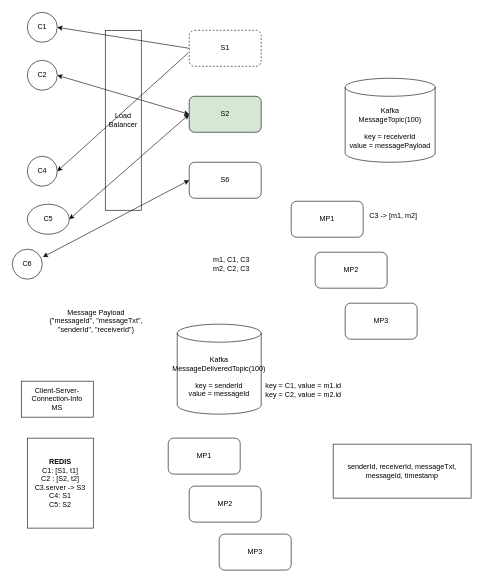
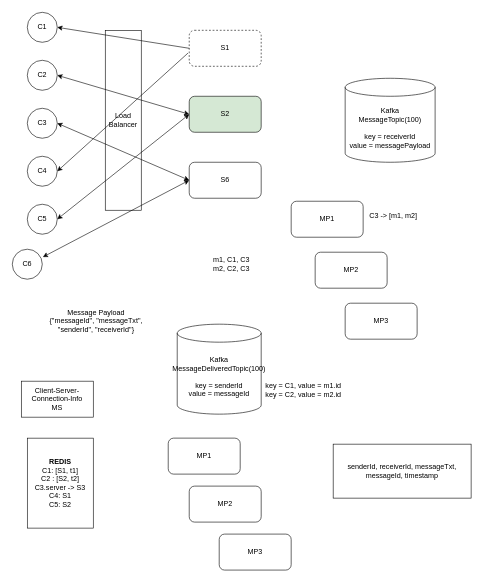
  <mxCell id="0" />
  <mxCell id="1" parent="0" />
- <mxCell id="2" value="C5" style="ellipse;whiteSpace=wrap;html=1;" parent="1" vertex="1"><mxGeometry x="45" y="340" width="70" height="50" as="geometry" /></mxCell>
+ <mxCell id="2" value="C5" style="ellipse;whiteSpace=wrap;html=1;" parent="1" vertex="1"><mxGeometry x="45" y="340" width="50" height="50" as="geometry" /></mxCell>
  <mxCell id="3" value="C4" style="ellipse;whiteSpace=wrap;html=1;" parent="1" vertex="1"><mxGeometry x="45" y="260" width="50" height="50" as="geometry" /></mxCell>
+ <mxCell id="4" value="C3" style="ellipse;whiteSpace=wrap;html=1;" parent="1" vertex="1"><mxGeometry x="45" y="180" width="50" height="50" as="geometry" /></mxCell>
  <mxCell id="5" value="C2" style="ellipse;whiteSpace=wrap;html=1;" parent="1" vertex="1"><mxGeometry x="45" y="100" width="50" height="50" as="geometry" /></mxCell>
  <mxCell id="6" value="C1" style="ellipse;whiteSpace=wrap;html=1;" parent="1" vertex="1"><mxGeometry x="45" y="20" width="50" height="50" as="geometry" /></mxCell>
  <mxCell id="7" value="&lt;div&gt;Load&lt;/div&gt;&lt;div&gt;Balancer&lt;br&gt;&lt;/div&gt;" style="rounded=0;whiteSpace=wrap;html=1;" parent="1" vertex="1"><mxGeometry x="175" y="50" width="60" height="300" as="geometry" /></mxCell>
  <mxCell id="8" value="S1" style="rounded=1;whiteSpace=wrap;html=1;dashed=1;" parent="1" vertex="1"><mxGeometry x="315" y="50" width="120" height="60" as="geometry" /></mxCell>
  <mxCell id="9" value="S2" style="rounded=1;whiteSpace=wrap;html=1;fillColor=#d5e8d4;" parent="1" vertex="1"><mxGeometry x="315" y="160" width="120" height="60" as="geometry" /></mxCell>
  <mxCell id="10" value="S6" style="rounded=1;whiteSpace=wrap;html=1;" parent="1" vertex="1"><mxGeometry x="315" y="270" width="120" height="60" as="geometry" /></mxCell>
  <mxCell id="11" value="" style="endArrow=none;startArrow=classic;html=1;exitX=1;exitY=0.5;exitDx=0;exitDy=0;entryX=0;entryY=0.5;entryDx=0;entryDy=0;" parent="1" source="6" target="8" edge="1"><mxGeometry width="50" height="50" relative="1" as="geometry"><mxPoint x="355" y="280" as="sourcePoint" /><mxPoint x="405" y="230" as="targetPoint" /></mxGeometry></mxCell>
  <mxCell id="12" value="" style="endArrow=classic;startArrow=classic;html=1;exitX=1;exitY=0.5;exitDx=0;exitDy=0;entryX=0;entryY=0.5;entryDx=0;entryDy=0;" parent="1" source="5" target="9" edge="1"><mxGeometry width="50" height="50" relative="1" as="geometry"><mxPoint x="355" y="280" as="sourcePoint" /><mxPoint x="405" y="230" as="targetPoint" /></mxGeometry></mxCell>
+ <mxCell id="13" value="" style="endArrow=classic;startArrow=classic;html=1;exitX=1;exitY=0.5;exitDx=0;exitDy=0;entryX=0;entryY=0.5;entryDx=0;entryDy=0;" parent="1" source="4" target="10" edge="1"><mxGeometry width="50" height="50" relative="1" as="geometry"><mxPoint x="355" y="280" as="sourcePoint" /><mxPoint x="405" y="230" as="targetPoint" /></mxGeometry></mxCell>
  <mxCell id="14" value="" style="endArrow=none;startArrow=classic;html=1;exitX=1;exitY=0.5;exitDx=0;exitDy=0;entryX=-0.017;entryY=0.633;entryDx=0;entryDy=0;entryPerimeter=0;" parent="1" source="3" target="8" edge="1"><mxGeometry width="50" height="50" relative="1" as="geometry"><mxPoint x="355" y="280" as="sourcePoint" /><mxPoint x="405" y="230" as="targetPoint" /></mxGeometry></mxCell>
  <mxCell id="15" value="" style="endArrow=classic;startArrow=classic;html=1;exitX=1;exitY=0.5;exitDx=0;exitDy=0;entryX=0;entryY=0.5;entryDx=0;entryDy=0;" parent="1" source="2" target="9" edge="1"><mxGeometry width="50" height="50" relative="1" as="geometry"><mxPoint x="355" y="280" as="sourcePoint" /><mxPoint x="405" y="230" as="targetPoint" /></mxGeometry></mxCell>
  <mxCell id="16" value="&lt;div&gt;&lt;b&gt;REDIS&lt;/b&gt;&lt;br&gt;&lt;/div&gt;&lt;div&gt;C1: [S1, t1]&lt;br&gt;&lt;/div&gt;&lt;div&gt;C2 : [S2, t2]&lt;br&gt;&lt;/div&gt;&lt;div&gt;C3.server -&amp;gt; S3&lt;br&gt;&lt;/div&gt;&lt;div&gt;C4: S1&lt;br&gt;&lt;/div&gt;&lt;div&gt;C5: S2&lt;br&gt;&lt;/div&gt;" style="rounded=0;whiteSpace=wrap;html=1;" parent="1" vertex="1"><mxGeometry x="45" y="730" width="110" height="150" as="geometry" /></mxCell>
  <mxCell id="17" value="&lt;div&gt;Kafka&lt;/div&gt;&lt;div&gt;MessageTopic(100)&lt;br&gt;&lt;/div&gt;&lt;div&gt;&lt;br&gt;&lt;/div&gt;&lt;div&gt;key = receiverId&lt;/div&gt;&lt;div&gt;value = messagePayload&lt;br&gt;&lt;/div&gt;" style="shape=cylinder3;whiteSpace=wrap;html=1;boundedLbl=1;backgroundOutline=1;size=15;" parent="1" vertex="1"><mxGeometry x="575" y="130" width="150" height="140" as="geometry" /></mxCell>
  <mxCell id="18" value="&lt;div&gt;Message Payload&lt;/div&gt;&lt;div&gt;{&quot;messageId&quot;, &quot;messageTxt&quot;, &quot;senderId&quot;, &quot;receiverId&quot;}&lt;br&gt;&lt;/div&gt;" style="text;html=1;strokeColor=none;fillColor=none;align=center;verticalAlign=middle;whiteSpace=wrap;rounded=0;" parent="1" vertex="1"><mxGeometry x="55" y="500" width="210" height="70" as="geometry" /></mxCell>
  <mxCell id="19" value="&lt;div&gt;m1, C1, C3&lt;/div&gt;&lt;div&gt;m2, C2, C3&lt;br&gt;&lt;/div&gt;" style="text;html=1;align=center;verticalAlign=middle;resizable=0;points=[];autosize=1;strokeColor=none;fillColor=none;" parent="1" vertex="1"><mxGeometry x="345" y="425" width="80" height="30" as="geometry" /></mxCell>
  <mxCell id="20" value="MP1" style="rounded=1;whiteSpace=wrap;html=1;" parent="1" vertex="1"><mxGeometry x="485" y="335" width="120" height="60" as="geometry" /></mxCell>
  <mxCell id="21" value="MP2" style="rounded=1;whiteSpace=wrap;html=1;" parent="1" vertex="1"><mxGeometry x="525" y="420" width="120" height="60" as="geometry" /></mxCell>
  <mxCell id="22" value="MP3" style="rounded=1;whiteSpace=wrap;html=1;" parent="1" vertex="1"><mxGeometry x="575" y="505" width="120" height="60" as="geometry" /></mxCell>
  <mxCell id="23" value="C3 -&amp;gt; [m1, m2]" style="text;html=1;align=center;verticalAlign=middle;resizable=0;points=[];autosize=1;strokeColor=none;fillColor=none;" parent="1" vertex="1"><mxGeometry x="605" y="350" width="100" height="20" as="geometry" /></mxCell>
  <mxCell id="24" value="&lt;div&gt;Kafka&lt;/div&gt;&lt;div&gt;MessageDeliveredTopic(100)&lt;/div&gt;&lt;div&gt;&lt;br&gt;&lt;/div&gt;&lt;div&gt;key = senderId&lt;/div&gt;&lt;div&gt;value = messageId&lt;br&gt;&lt;/div&gt;" style="shape=cylinder3;whiteSpace=wrap;html=1;boundedLbl=1;backgroundOutline=1;size=15;" parent="1" vertex="1"><mxGeometry x="295" y="540" width="140" height="150" as="geometry" /></mxCell>
  <mxCell id="25" value="&lt;div&gt;key = C1, value = m1.id&lt;/div&gt;&lt;div&gt;key = C2, value = m2.id&lt;br&gt;&lt;/div&gt;" style="text;html=1;align=center;verticalAlign=middle;resizable=0;points=[];autosize=1;strokeColor=none;fillColor=none;" parent="1" vertex="1"><mxGeometry x="435" y="635" width="140" height="30" as="geometry" /></mxCell>
  <mxCell id="26" value="MP1" style="rounded=1;whiteSpace=wrap;html=1;" parent="1" vertex="1"><mxGeometry x="280" y="730" width="120" height="60" as="geometry" /></mxCell>
  <mxCell id="27" value="MP2" style="rounded=1;whiteSpace=wrap;html=1;" parent="1" vertex="1"><mxGeometry x="315" y="810" width="120" height="60" as="geometry" /></mxCell>
  <mxCell id="28" value="MP3" style="rounded=1;whiteSpace=wrap;html=1;" parent="1" vertex="1"><mxGeometry x="365" y="890" width="120" height="60" as="geometry" /></mxCell>
  <mxCell id="29" value="&lt;div&gt;Client-Server-Connection-Info&lt;/div&gt;&lt;div&gt;MS&lt;br&gt;&lt;/div&gt;" style="whiteSpace=wrap;html=1;" parent="1" vertex="1"><mxGeometry x="35" y="635" width="120" height="60" as="geometry" /></mxCell>
  <mxCell id="30" value="C6" style="ellipse;whiteSpace=wrap;html=1;" parent="1" vertex="1"><mxGeometry x="20" y="415" width="50" height="50" as="geometry" /></mxCell>
  <mxCell id="31" value="senderId, receiverId, messageTxt, messageId, timestamp" style="rounded=0;whiteSpace=wrap;html=1;" parent="1" vertex="1"><mxGeometry x="555" y="740" width="230" height="90" as="geometry" /></mxCell>
  <mxCell id="32" value="" style="endArrow=classic;startArrow=classic;html=1;exitX=1.02;exitY=0.26;exitDx=0;exitDy=0;exitPerimeter=0;entryX=0;entryY=0.5;entryDx=0;entryDy=0;" parent="1" source="30" target="10" edge="1"><mxGeometry width="50" height="50" relative="1" as="geometry"><mxPoint x="135" y="390" as="sourcePoint" /><mxPoint x="185" y="340" as="targetPoint" /></mxGeometry></mxCell>
